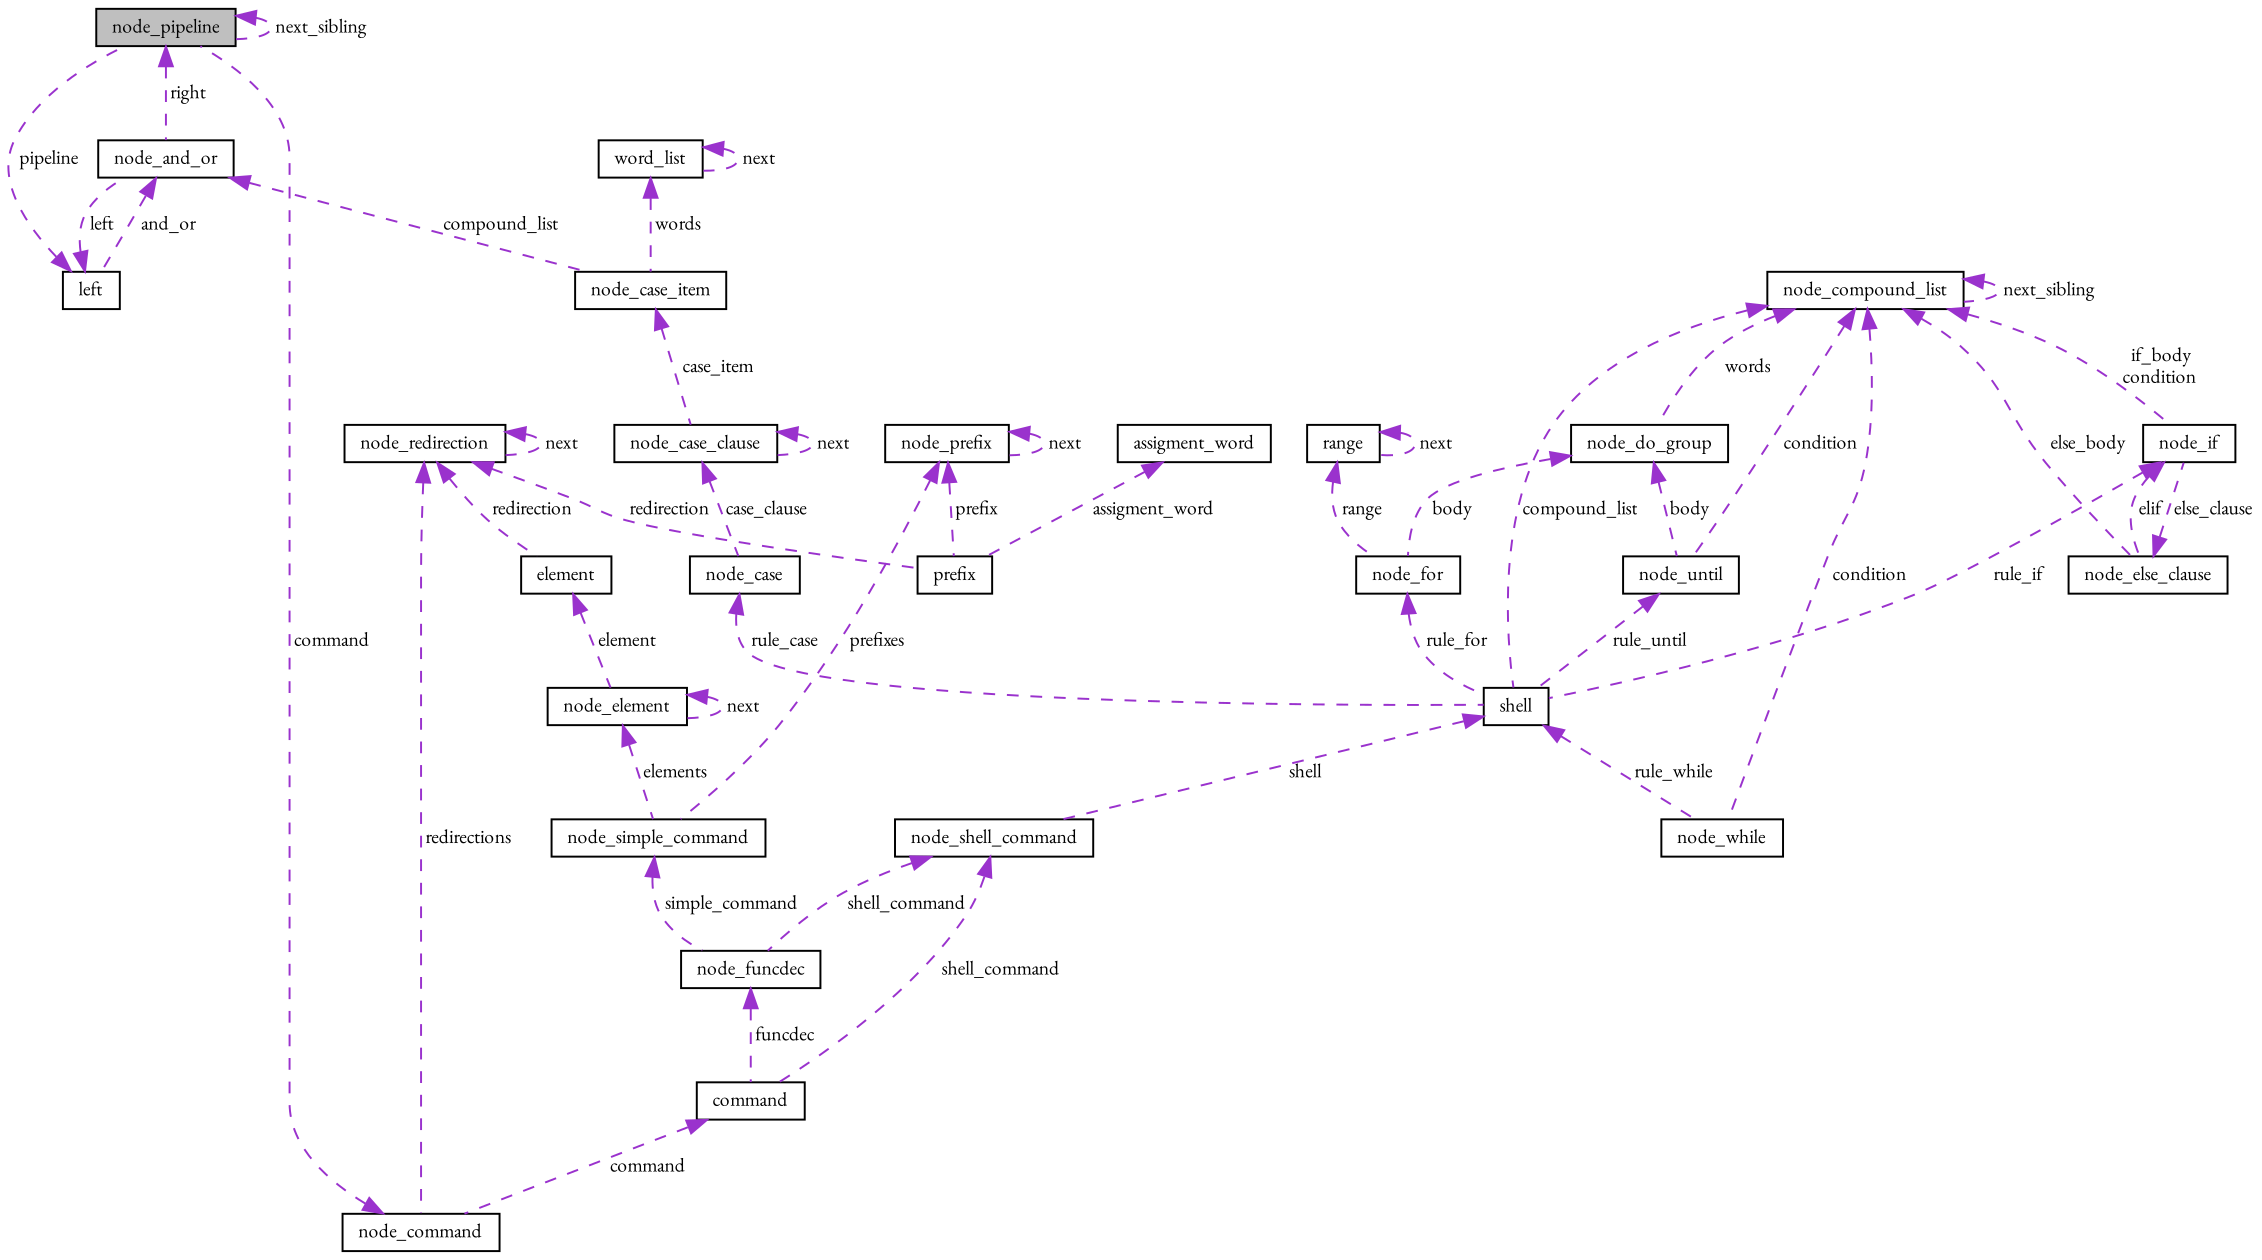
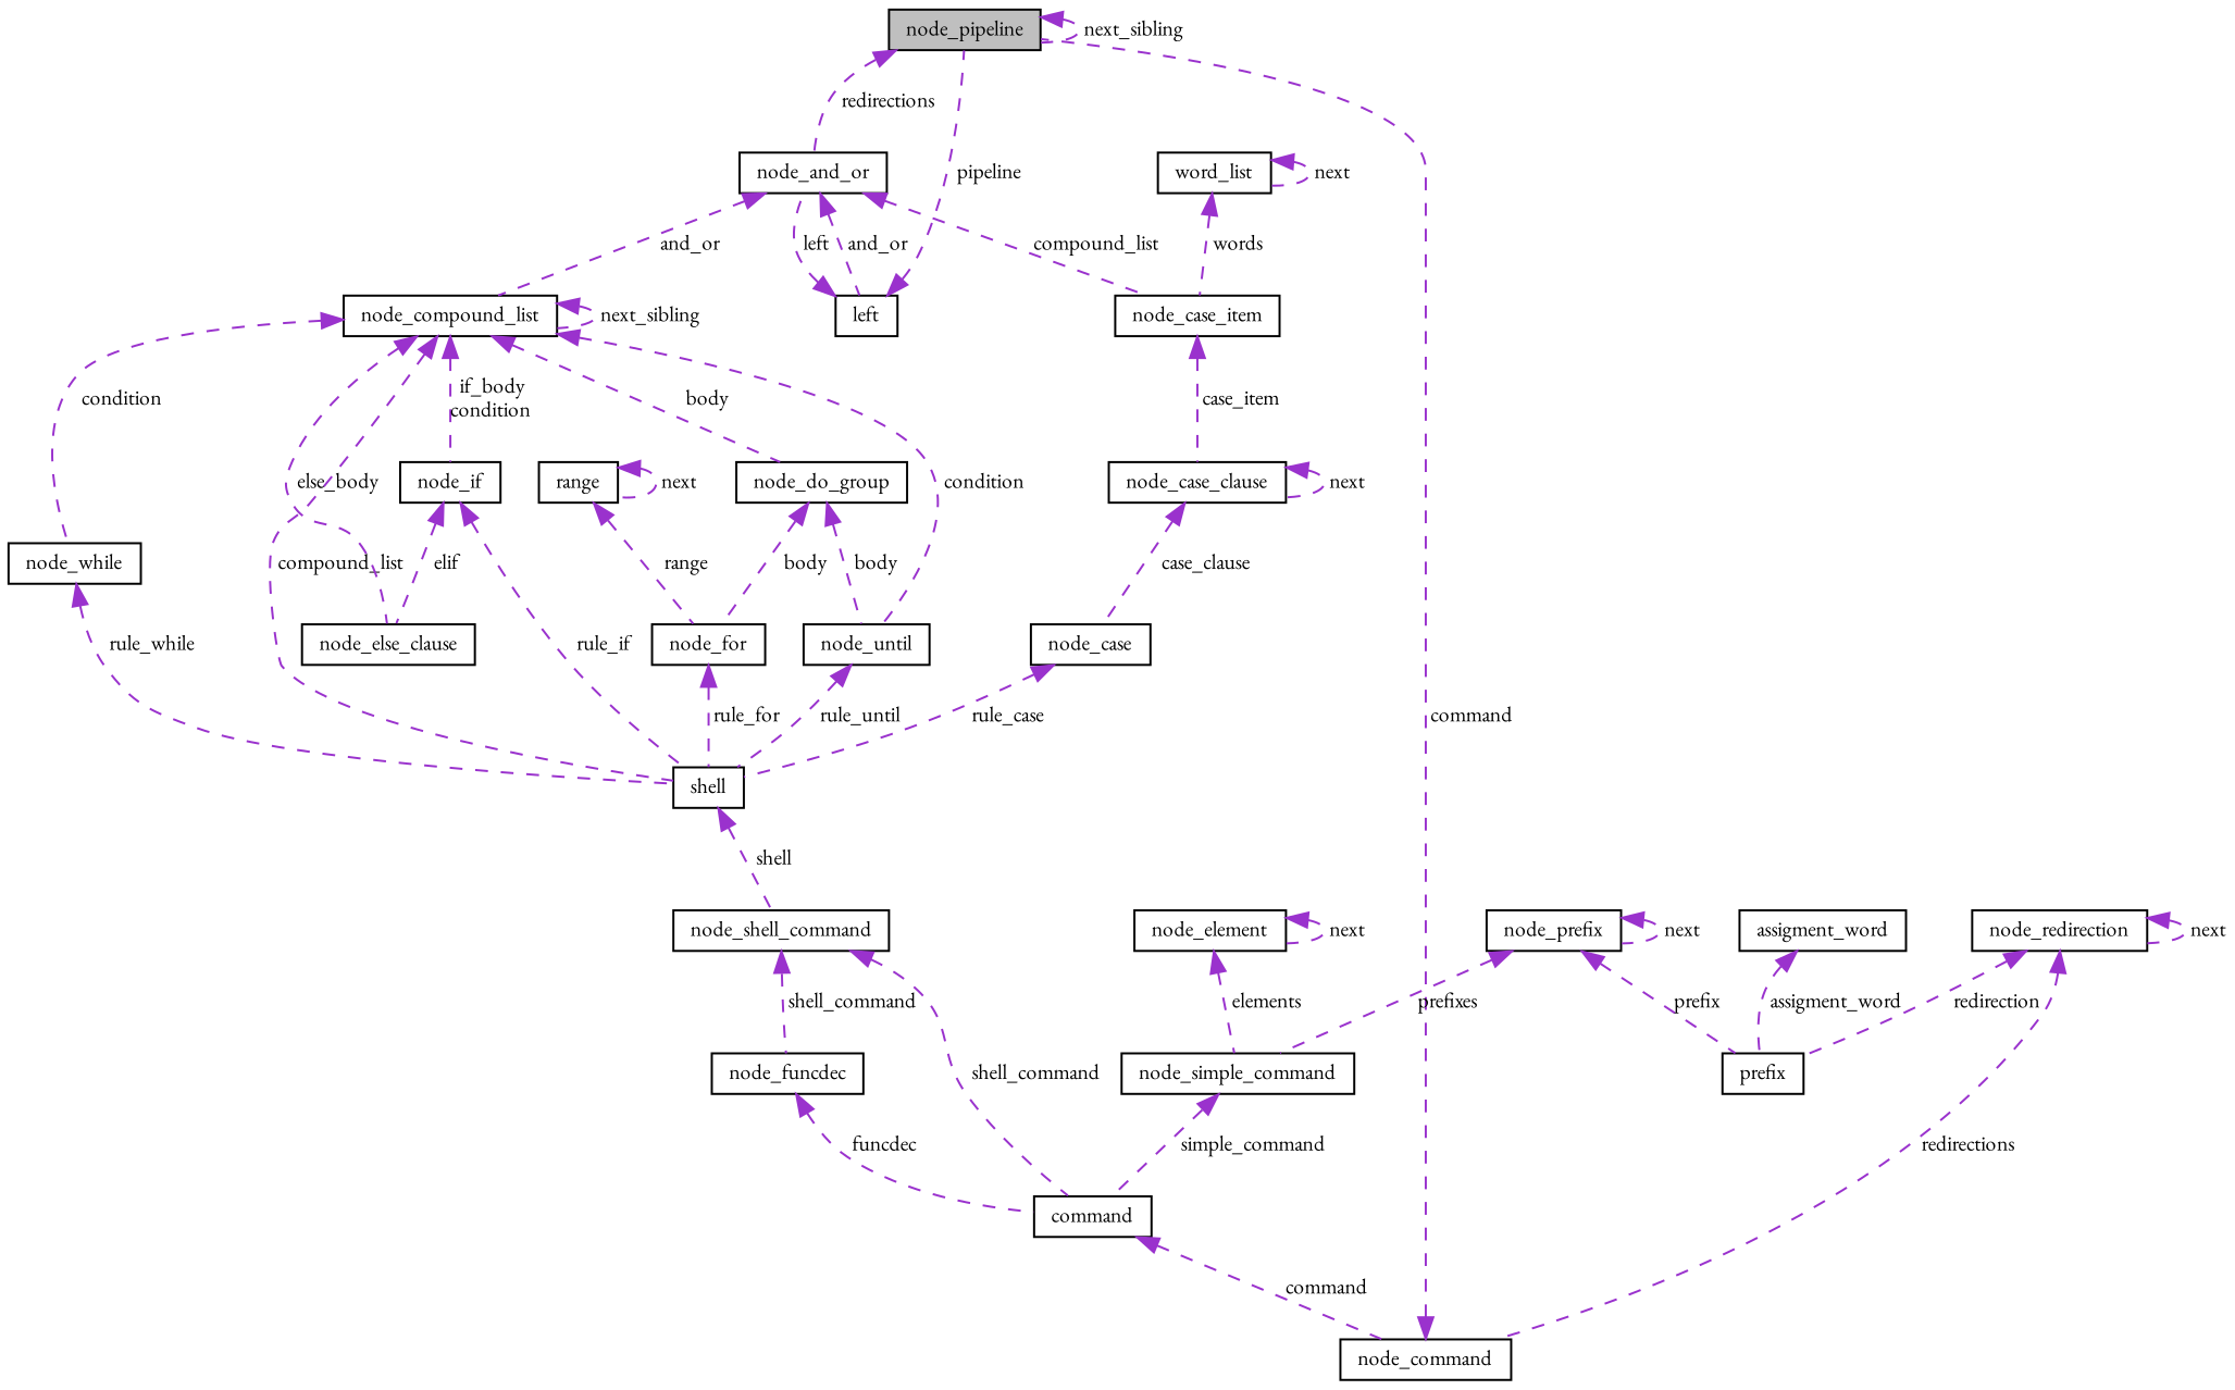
  digraph {
    fontname="EB Garamond"
    node [color=black fillcolor=white fontname="EB Garamond" fontsize=10 shape=record style=filled]
    edge [color=darkorchid3 dir=back fontname="EB Garamond" fontsize=10 labelfontname=Helvetica labelfontsize=10 style=dashed]
    n1 [fillcolor=grey75 fontcolor=black height=0.2 label=node_pipeline width=0.4]
    n2 [height=0.2 label=node_and_or width=0.4]
    n3 [height=0.2 label=left width=0.4]
    n4 [height=0.2 label=node_compound_list width=0.4]
    n5 [height=0.2 label=node_case_item width=0.4]
    n6 [height=0.2 label=node_command width=0.4]
    n7 [height=0.2 label=node_redirection width=0.4]
-   n8 [height=0.2 label=element width=0.4]
    n9 [height=0.2 label=prefix width=0.4]
    n10 [height=0.2 label=node_element width=0.4]
    n11 [height=0.2 label=command width=0.4]
    n12 [height=0.2 label=node_funcdec width=0.4]
    n13 [height=0.2 label=node_shell_command width=0.4]
    n14 [height=0.2 label=shell width=0.4]
    n15 [height=0.2 label=node_if width=0.4]
    n16 [height=0.2 label=node_else_clause width=0.4]
    n17 [height=0.2 label=node_until width=0.4]
    n18 [height=0.2 label=node_do_group width=0.4]
    n19 [height=0.2 label=node_while width=0.4]
    n20 [height=0.2 label=node_for width=0.4]
    n21 [height=0.2 label=node_case_clause width=0.4]
    n22 [height=0.2 label=range width=0.4]
    n23 [height=0.2 label=node_case width=0.4]
    n24 [height=0.2 label=word_list width=0.4]
    n25 [height=0.2 label=node_simple_command width=0.4]
    n26 [height=0.2 label=node_prefix width=0.4]
    n27 [height=0.2 label=assigment_word width=0.4]
    n1 -> n1 [label=" next_sibling"]
-   n1 -> n2 [label=" right"]
+   n1 -> n2 [label=" redirections"]
    n2 -> n3 [label=" and_or"]
+   n2 -> n4 [label=" and_or"]
    n2 -> n5 [label=" compound_list"]
    n3 -> n1 [label=" pipeline"]
    n3 -> n2 [label=" left"]
    n4 -> n4 [label=" next_sibling"]
    n4 -> n14 [label=" compound_list"]
    n4 -> n15 [label=" if_body\ncondition"]
    n4 -> n16 [label=" else_body"]
    n4 -> n17 [label=" condition"]
-   n4 -> n18 [label=" words"]
+   n4 -> n18 [label=" body"]
    n4 -> n19 [label=" condition"]
    n5 -> n21 [label=" case_item"]
    n6 -> n1 [label=" command"]
    n7 -> n6 [label=" redirections"]
    n7 -> n7 [label=" next"]
-   n7 -> n8 [label=" redirection"]
    n7 -> n9 [label=" redirection"]
-   n8 -> n10 [label=" element"]
    n10 -> n10 [label=" next"]
    n10 -> n25 [label=" elements"]
    n11 -> n6 [label=" command"]
    n12 -> n11 [label=" funcdec"]
    n13 -> n11 [label=" shell_command"]
    n13 -> n12 [label=" shell_command"]
    n14 -> n13 [label=" shell"]
    n15 -> n14 [label=" rule_if"]
    n15 -> n16 [label=" elif"]
-   n16 -> n15 [label=" else_clause"]
    n17 -> n14 [label=" rule_until"]
    n18 -> n17 [label=" body"]
    n18 -> n20 [label=" body"]
-   n14 -> n19 [label=" rule_while"]
+   n19 -> n14 [label=" rule_while"]
    n20 -> n14 [label=" rule_for"]
    n21 -> n21 [label=" next"]
    n21 -> n23 [label=" case_clause"]
    n22 -> n20 [label=" range"]
    n22 -> n22 [label=" next"]
    n23 -> n14 [label=" rule_case"]
    n24 -> n5 [label=" words"]
    n24 -> n24 [label=" next"]
-   n25 -> n12 [label=" simple_command"]
+   n25 -> n11 [label=" simple_command"]
    n26 -> n9 [label=" prefix"]
    n26 -> n25 [label=" prefixes"]
    n26 -> n26 [label=" next"]
    n27 -> n9 [label=" assigment_word"]
  }
